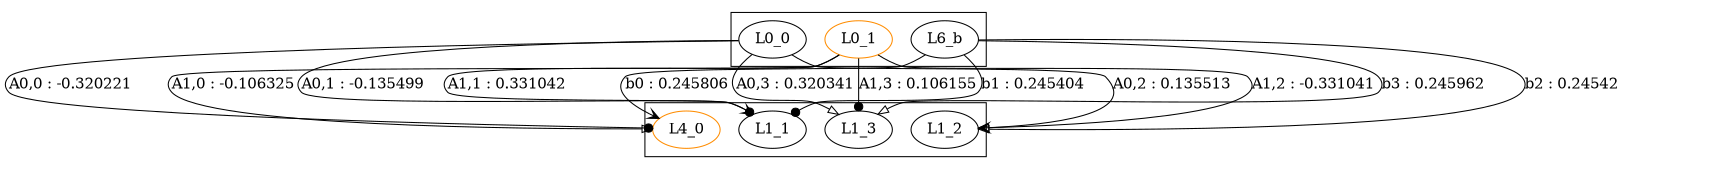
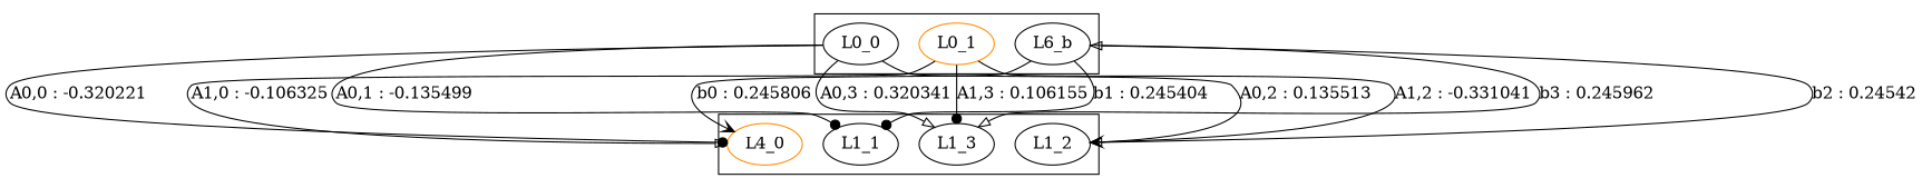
  digraph {
    node [color=black]
    edge [arrowhead=onormal]
    n1 [color=darkorange label=L4_0]
    L1_1
    L1_2
    L1_3
    L0_0
    L0_1 [color=darkorange]
    n7 [label=L6_b]
    subgraph cluster_1 {
      n1
      L1_1
      L1_2
      L1_3
    }
    subgraph cluster_2 {
      L0_0
      L0_1
      n7
    }
    L0_0 -> n1 [arrowhead=dot label="A0,0 : -0.320221"]
    L0_0 -> L1_1 [arrowhead=dot label="A0,1 : -0.135499"]
    L0_0 -> L1_2 [arrowhead=vee label="A0,2 : 0.135513"]
    L0_0 -> L1_3 [label="A0,3 : 0.320341"]
    L0_1 -> n1 [label="A1,0 : -0.106325"]
-   L0_1 -> L1_1 [arrowhead=vee label="A1,1 : 0.331042"]
    L0_1 -> L1_2 [label="A1,2 : -0.331041"]
    L0_1 -> L1_3 [arrowhead=dot label="A1,3 : 0.106155"]
    n7 -> n1 [arrowhead=vee label="b0 : 0.245806"]
    n7 -> L1_1 [arrowhead=dot label="b1 : 0.245404"]
-   n7 -> L1_2 [label="b2 : 0.24542"]
+   L1_2 -> n7 [label="b2 : 0.24542"]
    n7 -> L1_3 [label="b3 : 0.245962"]
  }
